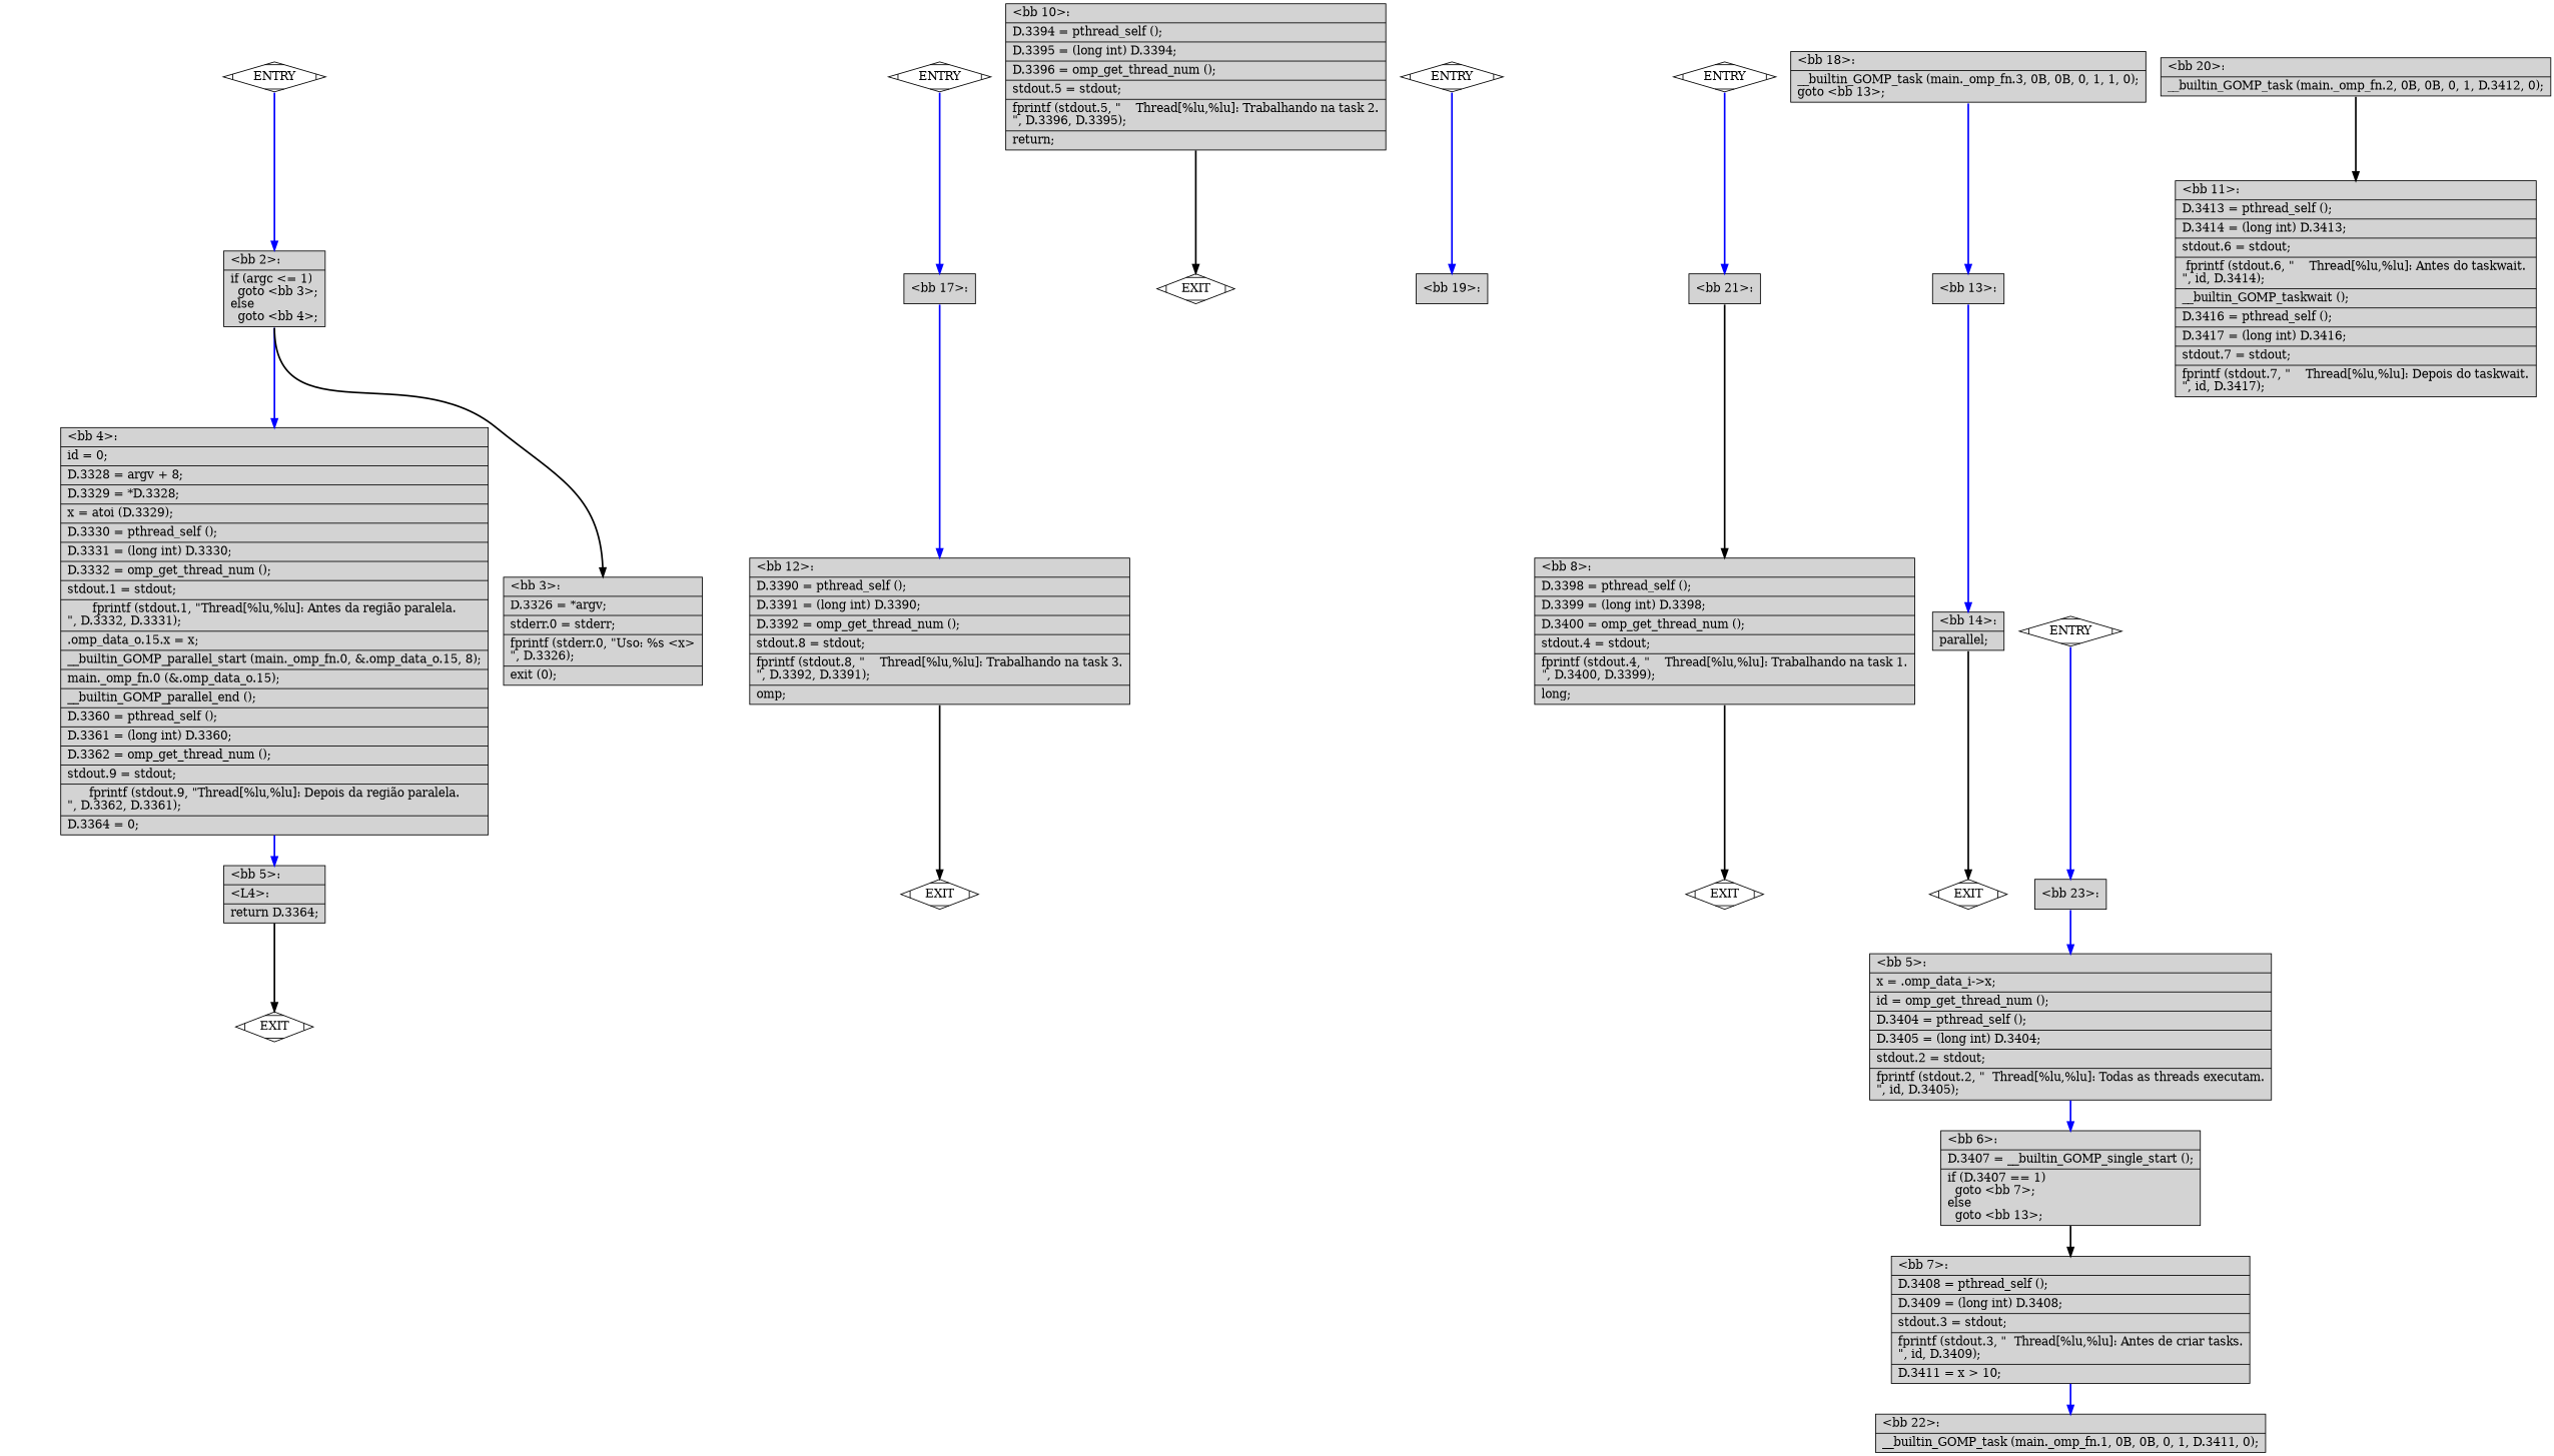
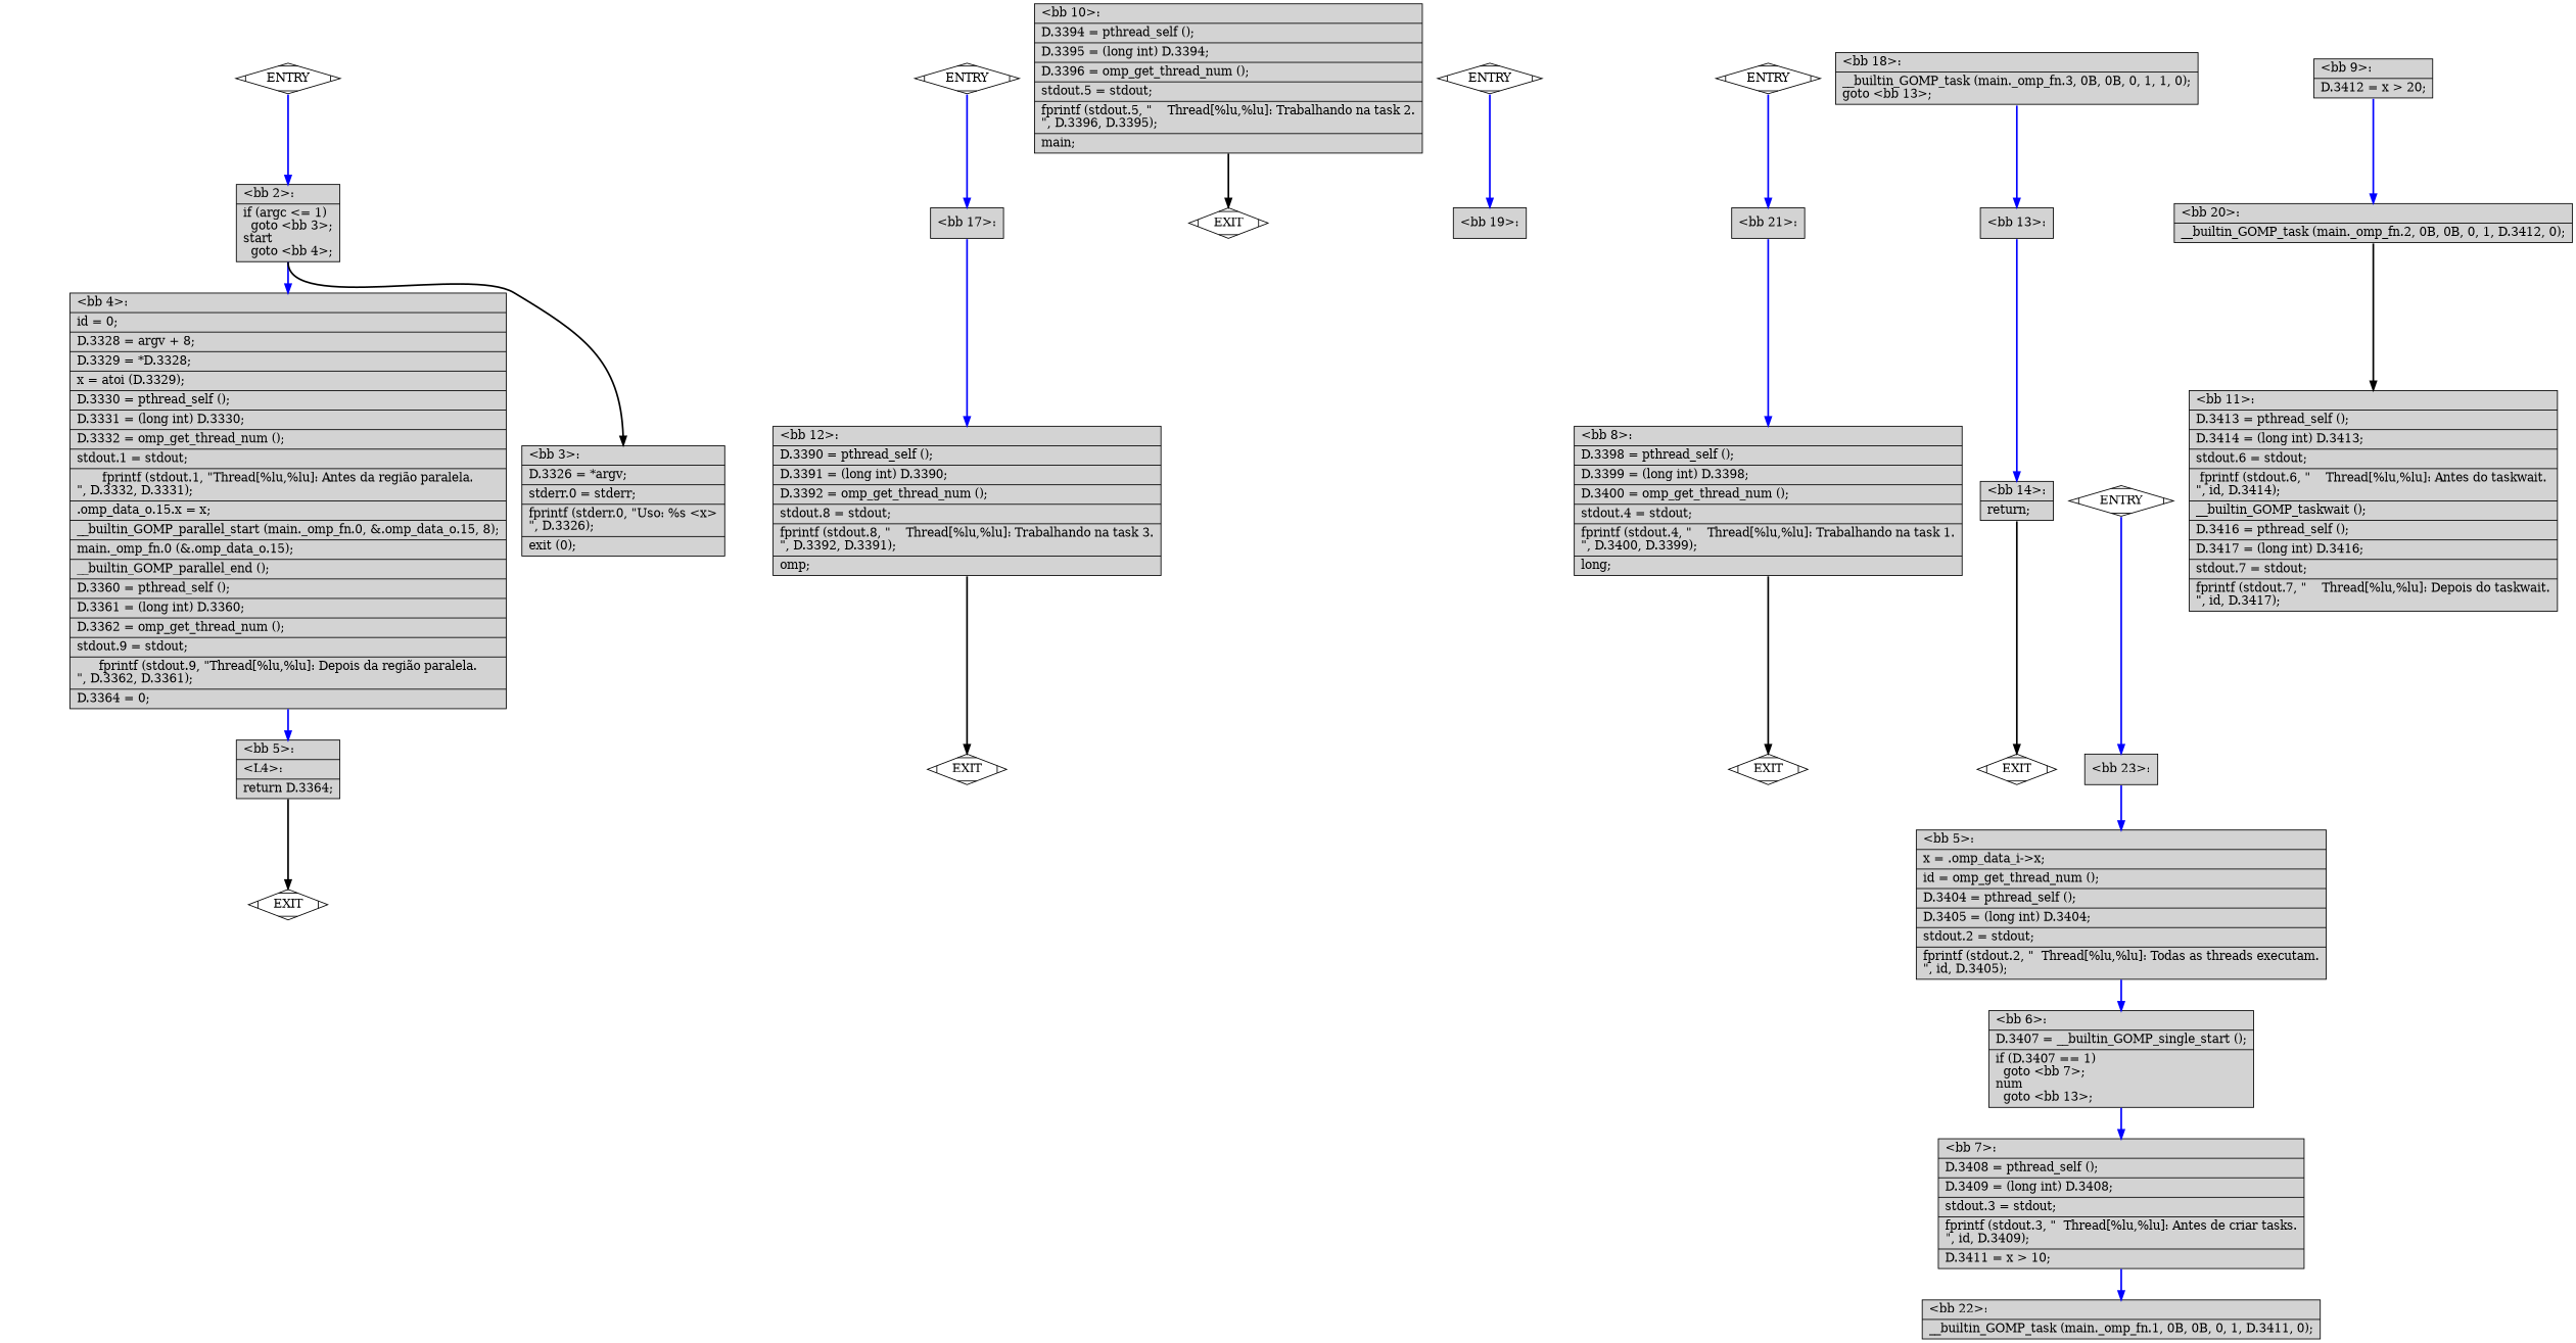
  digraph {
    node [fillcolor=lightgrey shape=record style=filled]
    edge [color=blue constraint=true headport=n style="solid,bold" tailport=s weight=100]
    n1 [fillcolor=white label=EXIT shape=Mdiamond]
-   n2 [label="{\<bb\ 2\>:\l|if\ (argc\ \<=\ 1)\l\ \ goto\ \<bb\ 3\>;\lelse\l\ \ goto\ \<bb\ 4\>;\l}"]
+   n2 [label="{\<bb\ 2\>:\l|if\ (argc\ \<=\ 1)\l\ \ goto\ \<bb\ 3\>;\lstart\l\ \ goto\ \<bb\ 4\>;\l}"]
    n3 [label="{\<bb\ 4\>:\l|id\ =\ 0;\l|D.3328\ =\ argv\ +\ 8;\l|D.3329\ =\ *D.3328;\l|x\ =\ atoi\ (D.3329);\l|D.3330\ =\ pthread_self\ ();\l|D.3331\ =\ (long\ int)\ D.3330;\l|D.3332\ =\ omp_get_thread_num\ ();\l|stdout.1\ =\ stdout;\l|fprintf\ (stdout.1,\ \"Thread[%lu,%lu]:\ Antes\ da\ região\ paralela.\n\",\ D.3332,\ D.3331);\l|.omp_data_o.15.x\ =\ x;\l|__builtin_GOMP_parallel_start\ (main._omp_fn.0,\ &.omp_data_o.15,\ 8);\l|main._omp_fn.0\ (&.omp_data_o.15);\l|__builtin_GOMP_parallel_end\ ();\l|D.3360\ =\ pthread_self\ ();\l|D.3361\ =\ (long\ int)\ D.3360;\l|D.3362\ =\ omp_get_thread_num\ ();\l|stdout.9\ =\ stdout;\l|fprintf\ (stdout.9,\ \"Thread[%lu,%lu]:\ Depois\ da\ região\ paralela.\n\",\ D.3362,\ D.3361);\l|D.3364\ =\ 0;\l}"]
    n4 [label="{\<bb\ 3\>:\l|D.3326\ =\ *argv;\l|stderr.0\ =\ stderr;\l|fprintf\ (stderr.0,\ \"Uso:\ %s\ \<x\>\n\",\ D.3326);\l|exit\ (0);\l}"]
    n5 [label="{\<bb\ 5\>:\l|\<L4\>:\l|return\ D.3364;\l}"]
    n6 [fillcolor=white label=ENTRY shape=Mdiamond]
    n7 [fillcolor=white label=EXIT shape=Mdiamond]
    n8 [label="{\<bb\ 17\>:\l}"]
    n9 [label="{\<bb\ 12\>:\l|D.3390\ =\ pthread_self\ ();\l|D.3391\ =\ (long\ int)\ D.3390;\l|D.3392\ =\ omp_get_thread_num\ ();\l|stdout.8\ =\ stdout;\l|fprintf\ (stdout.8,\ \"\ \ \ \ Thread[%lu,%lu]:\ Trabalhando\ na\ task\ 3.\n\",\ D.3392,\ D.3391);\l|omp;\l}"]
    n10 [fillcolor=white label=ENTRY shape=Mdiamond]
    n11 [fillcolor=white label=EXIT shape=Mdiamond]
    n12 [label="{\<bb\ 19\>:\l}"]
-   n13 [label="{\<bb\ 10\>:\l|D.3394\ =\ pthread_self\ ();\l|D.3395\ =\ (long\ int)\ D.3394;\l|D.3396\ =\ omp_get_thread_num\ ();\l|stdout.5\ =\ stdout;\l|fprintf\ (stdout.5,\ \"\ \ \ \ Thread[%lu,%lu]:\ Trabalhando\ na\ task\ 2.\n\",\ D.3396,\ D.3395);\l|return;\l}"]
+   n13 [label="{\<bb\ 10\>:\l|D.3394\ =\ pthread_self\ ();\l|D.3395\ =\ (long\ int)\ D.3394;\l|D.3396\ =\ omp_get_thread_num\ ();\l|stdout.5\ =\ stdout;\l|fprintf\ (stdout.5,\ \"\ \ \ \ Thread[%lu,%lu]:\ Trabalhando\ na\ task\ 2.\n\",\ D.3396,\ D.3395);\l|main;\l}"]
    n14 [fillcolor=white label=ENTRY shape=Mdiamond]
    n15 [fillcolor=white label=EXIT shape=Mdiamond]
    n16 [label="{\<bb\ 21\>:\l}"]
    n17 [label="{\<bb\ 8\>:\l|D.3398\ =\ pthread_self\ ();\l|D.3399\ =\ (long\ int)\ D.3398;\l|D.3400\ =\ omp_get_thread_num\ ();\l|stdout.4\ =\ stdout;\l|fprintf\ (stdout.4,\ \"\ \ \ \ Thread[%lu,%lu]:\ Trabalhando\ na\ task\ 1.\n\",\ D.3400,\ D.3399);\l|long;\l}"]
    n18 [fillcolor=white label=ENTRY shape=Mdiamond]
    n19 [fillcolor=white label=EXIT shape=Mdiamond]
    n20 [label="{\<bb\ 23\>:\l}"]
    n21 [label="{\<bb\ 5\>:\l|x\ =\ .omp_data_i-\>x;\l|id\ =\ omp_get_thread_num\ ();\l|D.3404\ =\ pthread_self\ ();\l|D.3405\ =\ (long\ int)\ D.3404;\l|stdout.2\ =\ stdout;\l|fprintf\ (stdout.2,\ \"\ \ Thread[%lu,%lu]:\ Todas\ as\ threads\ executam.\n\",\ id,\ D.3405);\l}"]
-   n22 [label="{\<bb\ 6\>:\l|D.3407\ =\ __builtin_GOMP_single_start\ ();\l|if\ (D.3407\ ==\ 1)\l\ \ goto\ \<bb\ 7\>;\lelse\l\ \ goto\ \<bb\ 13\>;\l}"]
+   n22 [label="{\<bb\ 6\>:\l|D.3407\ =\ __builtin_GOMP_single_start\ ();\l|if\ (D.3407\ ==\ 1)\l\ \ goto\ \<bb\ 7\>;\lnum\l\ \ goto\ \<bb\ 13\>;\l}"]
    n23 [label="{\<bb\ 7\>:\l|D.3408\ =\ pthread_self\ ();\l|D.3409\ =\ (long\ int)\ D.3408;\l|stdout.3\ =\ stdout;\l|fprintf\ (stdout.3,\ \"\ \ Thread[%lu,%lu]:\ Antes\ de\ criar\ tasks.\n\",\ id,\ D.3409);\l|D.3411\ =\ x\ \>\ 10;\l}"]
    n24 [label="{\<bb\ 13\>:\l}"]
    n25 [label="{\<bb\ 22\>:\l|__builtin_GOMP_task\ (main._omp_fn.1,\ 0B,\ 0B,\ 0,\ 1,\ D.3411,\ 0);\l}"]
+   n26 [label="{\<bb\ 9\>:\l|D.3412\ =\ x\ \>\ 20;\l}"]
    n27 [label="{\<bb\ 20\>:\l|__builtin_GOMP_task\ (main._omp_fn.2,\ 0B,\ 0B,\ 0,\ 1,\ D.3412,\ 0);\l}"]
    n28 [label="{\<bb\ 11\>:\l|D.3413\ =\ pthread_self\ ();\l|D.3414\ =\ (long\ int)\ D.3413;\l|stdout.6\ =\ stdout;\l|fprintf\ (stdout.6,\ \"\ \ \ \ Thread[%lu,%lu]:\ Antes\ do\ taskwait.\n\",\ id,\ D.3414);\l|__builtin_GOMP_taskwait\ ();\l|D.3416\ =\ pthread_self\ ();\l|D.3417\ =\ (long\ int)\ D.3416;\l|stdout.7\ =\ stdout;\l|fprintf\ (stdout.7,\ \"\ \ \ \ Thread[%lu,%lu]:\ Depois\ do\ taskwait.\n\",\ id,\ D.3417);\l}"]
    n29 [label="{\<bb\ 18\>:\l|__builtin_GOMP_task\ (main._omp_fn.3,\ 0B,\ 0B,\ 0,\ 1,\ 1,\ 0);\lgoto\ \<bb\ 13\>;\l}"]
-   n30 [label="{\<bb\ 14\>:\l|parallel;\l}"]
+   n30 [label="{\<bb\ 14\>:\l|return;\l}"]
    n31 [fillcolor=white label=ENTRY shape=Mdiamond]
    subgraph sub_1 {
      color=black
      label=main
      n1
      n2
      n3
      n4
      n5
      n6
    }
    subgraph sub_2 {
      color=black
      label="main._omp_fn.3"
      n7
      n8
      n9
      n10
    }
    subgraph sub_3 {
      color=black
      label="main._omp_fn.2"
      n11
      n12
      n13
      n14
    }
    subgraph sub_4 {
      color=black
      label="main._omp_fn.1"
      n15
      n16
      n17
      n18
    }
    subgraph sub_5 {
      color=black
      label="main._omp_fn.0"
      n19
      n20
      n21
      n22
      n23
      n24
      n25
+     n26
      n27
      n28
      n29
      n30
      n31
    }
    n2 -> n3 [weight=10]
    n2 -> n4 [color=black weight=10]
    n3 -> n5
    n5 -> n1 [color=black weight=10]
    n6 -> n1 [style=invis color="" weight=""]
    n6 -> n2
    n8 -> n9
    n9 -> n7 [color=black weight=10]
    n10 -> n7 [style=invis color="" weight=""]
    n10 -> n8
    n13 -> n11 [color=black weight=10]
    n14 -> n11 [style=invis color="" weight=""]
    n14 -> n12
-   n16 -> n17 [color=black]
+   n16 -> n17
    n17 -> n15 [color=black weight=10]
    n18 -> n15 [style=invis color="" weight=""]
    n18 -> n16
    n20 -> n21
    n21 -> n22
-   n22 -> n23 [color=black weight=10]
+   n22 -> n23 [weight=10]
    n23 -> n25
    n24 -> n30
+   n26 -> n27
    n27 -> n28 [color=black]
    n29 -> n24
    n30 -> n19 [color=black weight=10]
    n31 -> n19 [style=invis color="" weight=""]
    n31 -> n20
  }
